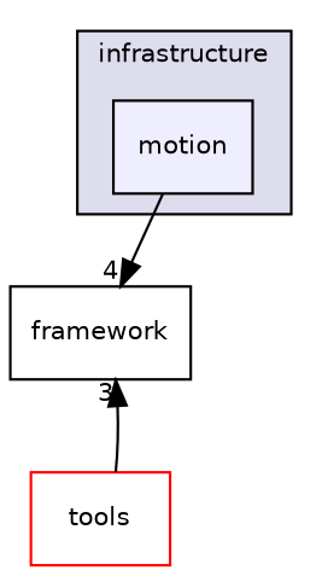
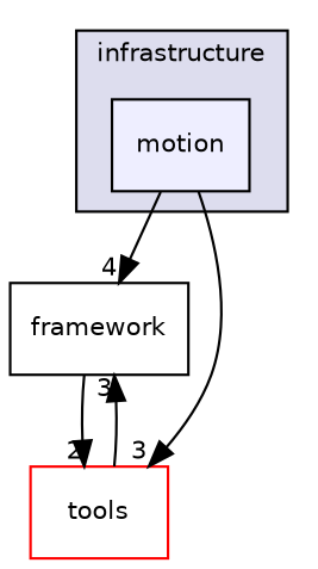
  digraph {
    compound=true
    node [fontname=Helvetica fontsize=10 shape=box style=filled]
    edge [headlabel=3 labeldistance=1.5 labelfontname=Helvetica labelfontsize=10]
    n1 [fillcolor="#eeeeff" label=motion pencolor=black]
    n2 [label=framework style=""]
    n3 [color=red fillcolor=white label=tools]
    subgraph cluster_1 {
      bgcolor="#ddddee"
      fontname=Helvetica
      fontsize=10
      label=infrastructure
      pencolor=black
      n1
    }
    n1 -> n2 [headlabel=4]
+   n1 -> n3
+   n2 -> n3 [headlabel=2]
    n3 -> n2
  }
